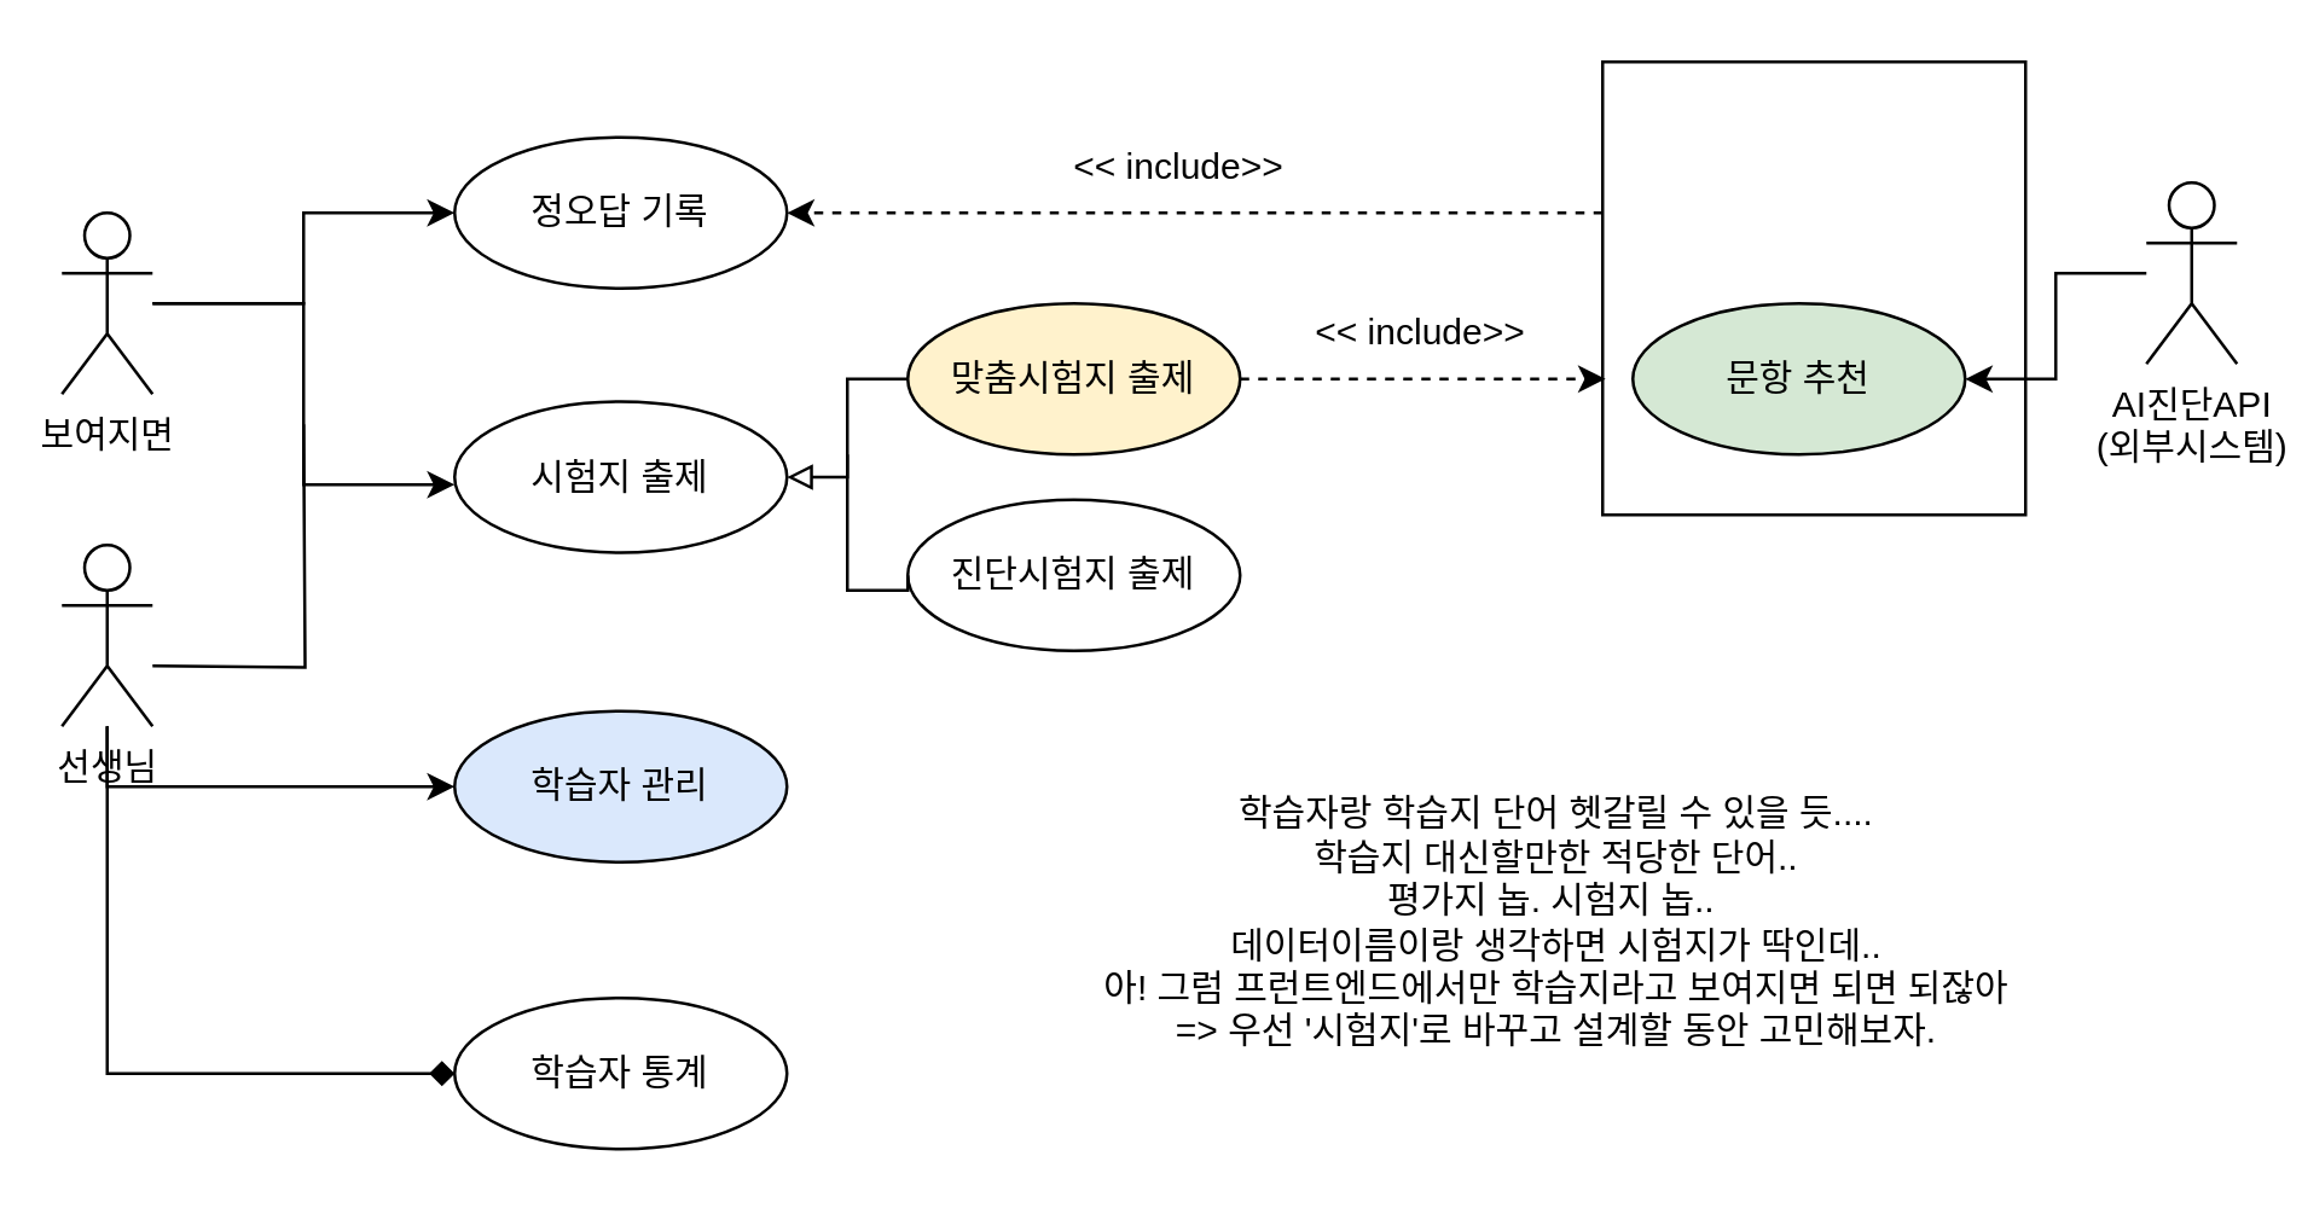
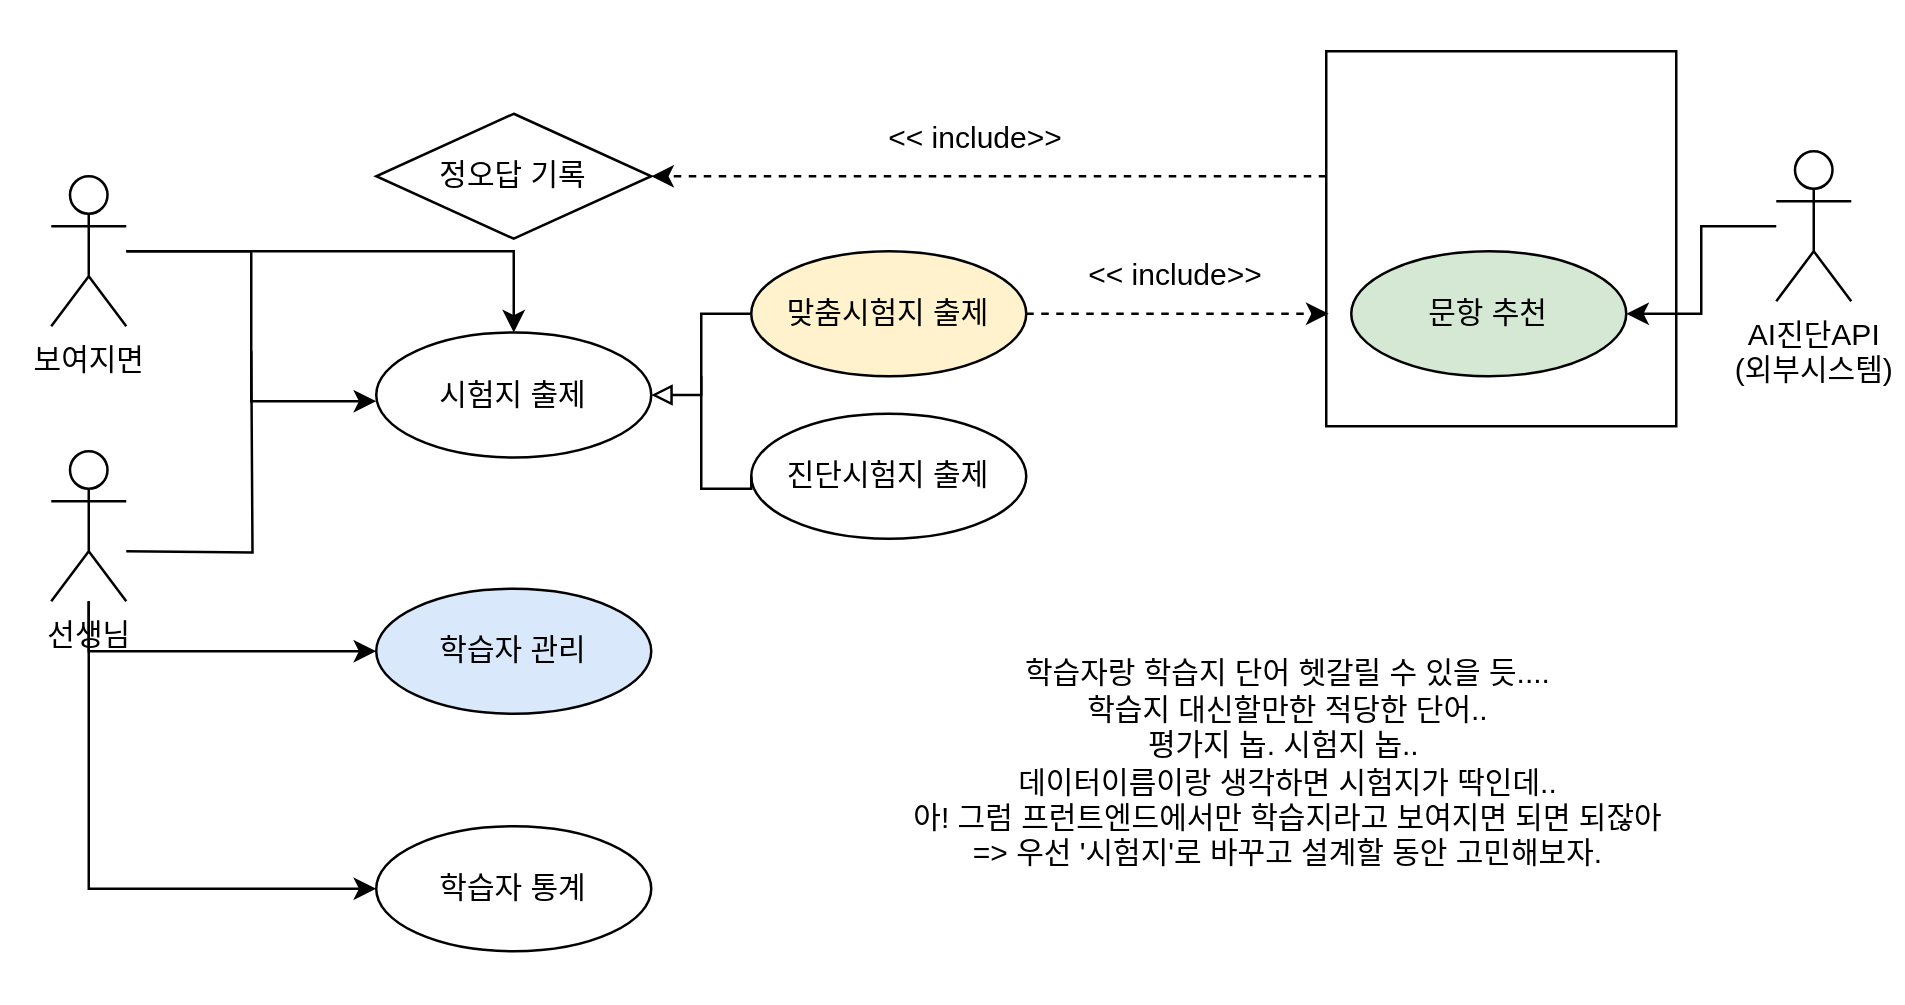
  <mxCell id="0" />
  <mxCell id="1" parent="0" />
- <mxCell id="2" style="edgeStyle=orthogonalEdgeStyle;rounded=0;orthogonalLoop=1;jettySize=auto;html=1;endArrow=diamond;" parent="1" source="4" target="10" edge="1"><mxGeometry relative="1" as="geometry"><Array as="points"><mxPoint x="35" y="355" /></Array></mxGeometry></mxCell>
+ <mxCell id="2" style="edgeStyle=orthogonalEdgeStyle;rounded=0;orthogonalLoop=1;jettySize=auto;html=1;" parent="1" source="4" target="10" edge="1"><mxGeometry relative="1" as="geometry"><Array as="points"><mxPoint x="35" y="355" /></Array></mxGeometry></mxCell>
  <mxCell id="3" style="edgeStyle=orthogonalEdgeStyle;rounded=0;orthogonalLoop=1;jettySize=auto;html=1;" parent="1" source="4" target="9" edge="1"><mxGeometry relative="1" as="geometry"><Array as="points"><mxPoint x="35" y="260" /></Array></mxGeometry></mxCell>
  <mxCell id="4" value="선생님" style="shape=umlActor;verticalLabelPosition=bottom;verticalAlign=top;html=1;outlineConnect=0;" parent="1" vertex="1"><mxGeometry x="20" y="180" width="30" height="60" as="geometry" /></mxCell>
- <mxCell id="5" value="정오답 기록" style="ellipse;whiteSpace=wrap;html=1;" parent="1" vertex="1"><mxGeometry x="150" y="45" width="110" height="50" as="geometry" /></mxCell>
- <mxCell id="6" style="edgeStyle=orthogonalEdgeStyle;rounded=0;orthogonalLoop=1;jettySize=auto;html=1;entryX=0;entryY=0.5;entryDx=0;entryDy=0;" parent="1" source="8" target="5" edge="1"><mxGeometry relative="1" as="geometry" /></mxCell>
+ <mxCell id="5" value="정오답 기록" style="rhombus;whiteSpace=wrap;html=1;" parent="1" vertex="1"><mxGeometry x="150" y="45" width="110" height="50" as="geometry" /></mxCell>
+ <mxCell id="6" style="edgeStyle=orthogonalEdgeStyle;rounded=0;orthogonalLoop=1;jettySize=auto;html=1;" parent="1" source="8" target="22" edge="1"><mxGeometry relative="1" as="geometry" /></mxCell>
  <mxCell id="7" style="edgeStyle=orthogonalEdgeStyle;rounded=0;orthogonalLoop=1;jettySize=auto;html=1;" parent="1" source="8" edge="1"><mxGeometry relative="1" as="geometry"><mxPoint x="150" y="160" as="targetPoint" /><Array as="points"><mxPoint x="100" y="100" /><mxPoint x="100" y="160" /></Array></mxGeometry></mxCell>
  <mxCell id="8" value="보여지면" style="shape=umlActor;verticalLabelPosition=bottom;verticalAlign=top;html=1;outlineConnect=0;" parent="1" vertex="1"><mxGeometry x="20" y="70" width="30" height="60" as="geometry" /></mxCell>
  <mxCell id="9" value="학습자 관리" style="ellipse;whiteSpace=wrap;html=1;fillColor=#dae8fc;" parent="1" vertex="1"><mxGeometry x="150" y="235" width="110" height="50" as="geometry" /></mxCell>
  <mxCell id="10" value="학습자 통계" style="ellipse;whiteSpace=wrap;html=1;" parent="1" vertex="1"><mxGeometry x="150" y="330" width="110" height="50" as="geometry" /></mxCell>
  <mxCell id="11" value="&amp;lt;&amp;lt; include&amp;gt;&amp;gt;" style="text;html=1;strokeColor=none;fillColor=none;align=center;verticalAlign=middle;whiteSpace=wrap;rounded=0;" parent="1" vertex="1"><mxGeometry x="340" y="40" width="100" height="30" as="geometry" /></mxCell>
  <mxCell id="12" value="&amp;lt;&amp;lt; include&amp;gt;&amp;gt;" style="text;html=1;strokeColor=none;fillColor=none;align=center;verticalAlign=middle;whiteSpace=wrap;rounded=0;" parent="1" vertex="1"><mxGeometry x="420" y="95" width="100" height="30" as="geometry" /></mxCell>
  <mxCell id="13" value="" style="endArrow=none;html=1;rounded=0;edgeStyle=orthogonalEdgeStyle;" parent="1" edge="1"><mxGeometry width="50" height="50" relative="1" as="geometry"><mxPoint x="50" y="220" as="sourcePoint" /><mxPoint x="100" y="140" as="targetPoint" /></mxGeometry></mxCell>
  <mxCell id="14" value="" style="group" parent="1" vertex="1" connectable="0"><mxGeometry x="530" y="20" width="210" height="150" as="geometry" /></mxCell>
  <mxCell id="15" value="" style="rounded=0;whiteSpace=wrap;html=1;" parent="14" vertex="1"><mxGeometry width="140" height="150" as="geometry" /></mxCell>
  <mxCell id="16" value="AI진단API&lt;br&gt;(외부시스템)" style="shape=umlActor;verticalLabelPosition=bottom;verticalAlign=top;html=1;outlineConnect=0;" parent="14" vertex="1"><mxGeometry x="180" y="40" width="30" height="60" as="geometry" /></mxCell>
  <mxCell id="17" value="문항 추천" style="ellipse;whiteSpace=wrap;html=1;fillColor=#d5e8d4;" parent="14" vertex="1"><mxGeometry x="10" y="80" width="110" height="50" as="geometry" /></mxCell>
  <mxCell id="18" style="edgeStyle=orthogonalEdgeStyle;rounded=0;orthogonalLoop=1;jettySize=auto;html=1;entryX=1;entryY=0.5;entryDx=0;entryDy=0;" parent="14" source="16" target="17" edge="1"><mxGeometry relative="1" as="geometry" /></mxCell>
  <mxCell id="19" style="edgeStyle=orthogonalEdgeStyle;rounded=0;orthogonalLoop=1;jettySize=auto;html=1;entryX=1;entryY=0.5;entryDx=0;entryDy=0;dashed=1;" parent="1" source="15" target="5" edge="1"><mxGeometry relative="1" as="geometry"><Array as="points"><mxPoint x="480" y="70" /><mxPoint x="480" y="70" /></Array></mxGeometry></mxCell>
  <mxCell id="20" style="edgeStyle=orthogonalEdgeStyle;rounded=0;orthogonalLoop=1;jettySize=auto;html=1;entryX=0.007;entryY=0.7;entryDx=0;entryDy=0;entryPerimeter=0;dashed=1;" parent="1" source="23" target="15" edge="1"><mxGeometry relative="1" as="geometry" /></mxCell>
  <mxCell id="21" value="" style="group" parent="1" vertex="1" connectable="0"><mxGeometry x="150" y="100" width="260" height="115" as="geometry" /></mxCell>
  <mxCell id="22" value="시험지 출제" style="ellipse;whiteSpace=wrap;html=1;" parent="21" vertex="1"><mxGeometry y="32.5" width="110" height="50" as="geometry" /></mxCell>
  <mxCell id="23" value="맞춤시험지 출제" style="ellipse;whiteSpace=wrap;html=1;fillColor=#fff2cc;" parent="21" vertex="1"><mxGeometry x="150" width="110" height="50" as="geometry" /></mxCell>
  <mxCell id="24" value="진단시험지 출제" style="ellipse;whiteSpace=wrap;html=1;" parent="21" vertex="1"><mxGeometry x="150" y="65" width="110" height="50" as="geometry" /></mxCell>
  <mxCell id="25" style="edgeStyle=orthogonalEdgeStyle;rounded=0;orthogonalLoop=1;jettySize=auto;html=1;exitX=0;exitY=0.5;exitDx=0;exitDy=0;entryX=1;entryY=0.5;entryDx=0;entryDy=0;endArrow=block;endFill=0;" parent="21" source="23" target="22" edge="1"><mxGeometry relative="1" as="geometry" /></mxCell>
  <mxCell id="26" value="" style="endArrow=none;html=1;rounded=0;edgeStyle=orthogonalEdgeStyle;entryX=0;entryY=0.5;entryDx=0;entryDy=0;" parent="21" target="24" edge="1"><mxGeometry width="50" height="50" relative="1" as="geometry"><mxPoint x="130" y="50" as="sourcePoint" /><mxPoint x="170" y="95" as="targetPoint" /><Array as="points"><mxPoint x="130" y="95" /><mxPoint x="150" y="95" /></Array></mxGeometry></mxCell>
  <mxCell id="27" value="학습자랑 학습지 단어 헷갈릴 수 있을 듯....&lt;br&gt;학습지 대신할만한 적당한 단어..&lt;br&gt;평가지 놉. 시험지 놉..&amp;nbsp;&lt;br&gt;데이터이름이랑 생각하면 시험지가 딱인데..&lt;br&gt;아! 그럼 프런트엔드에서만 학습지라고 보여지면 되면 되잖아&lt;br&gt;=&amp;gt; 우선 '시험지'로 바꾸고&amp;nbsp;설계할 동안 고민해보자." style="text;html=1;strokeColor=none;fillColor=none;align=center;verticalAlign=middle;whiteSpace=wrap;rounded=0;" parent="1" vertex="1"><mxGeometry x="340" y="290" width="350" height="30" as="geometry" /></mxCell>
